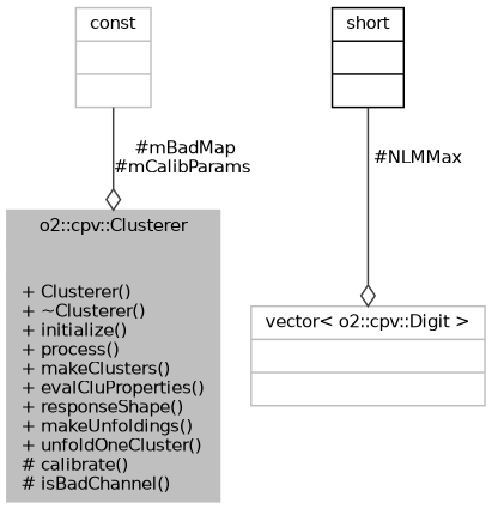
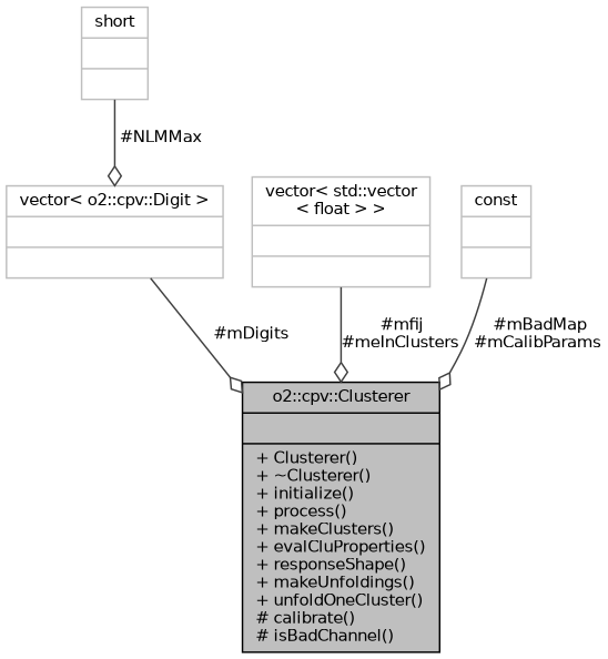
  digraph {
    fontname="DejaVu Sans"
    node [color=grey75 fontname="DejaVu Sans" fontsize=10 shape=record]
    edge [arrowhead=odiamond color=grey25 fontname="DejaVu Sans" fontsize=10 labelfontname=Helvetica labelfontsize=10 style=solid]
-   n1 [fillcolor=grey75 fontcolor=black height=0.2 label="{o2::cpv::Clusterer\n||+ Clusterer()\l+ ~Clusterer()\l+ initialize()\l+ process()\l+ makeClusters()\l+ evalCluProperties()\l+ responseShape()\l+ makeUnfoldings()\l+ unfoldOneCluster()\l# calibrate()\l# isBadChannel()\l}" style=filled width=0.4]
-   n2 [color=black height=0.2 label="{short\n||}" width=0.4]
+   n1 [color=black fillcolor=grey75 fontcolor=black height=0.2 label="{o2::cpv::Clusterer\n||+ Clusterer()\l+ ~Clusterer()\l+ initialize()\l+ process()\l+ makeClusters()\l+ evalCluProperties()\l+ responseShape()\l+ makeUnfoldings()\l+ unfoldOneCluster()\l# calibrate()\l# isBadChannel()\l}" style=filled width=0.4]
+   n2 [height=0.2 label="{short\n||}" width=0.4]
    n3 [height=0.2 label="{vector\< o2::cpv::Digit \>\n||}" width=0.4]
+   n4 [height=0.2 label="{vector\< std::vector\l\< float \> \>\n||}" width=0.4]
    n5 [height=0.2 label="{const\n||}" width=0.4]
    n2 -> n3 [label=" #NLMMax"]
+   n3 -> n1 [label=" #mDigits"]
+   n4 -> n1 [label=" #mfij\n#meInClusters"]
    n5 -> n1 [label=" #mBadMap\n#mCalibParams"]
  }
